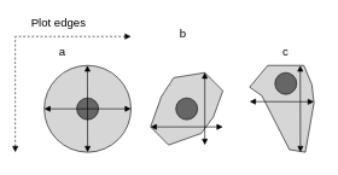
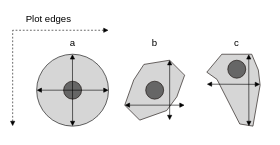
  <mxCell id="0" />
  <mxCell id="1" parent="0" />
  <mxCell id="2" value="" style="endArrow=none;html=1;startArrow=block;startFill=1;dashed=1;" parent="1" edge="1"><mxGeometry width="50" height="50" relative="1" as="geometry"><mxPoint x="20" y="210" as="sourcePoint" /><mxPoint x="20" y="50" as="targetPoint" /></mxGeometry></mxCell>
  <mxCell id="3" value="" style="endArrow=none;html=1;startArrow=block;startFill=1;dashed=1;" parent="1" edge="1"><mxGeometry width="50" height="50" relative="1" as="geometry"><mxPoint x="180" y="50" as="sourcePoint" /><mxPoint x="20" y="50" as="targetPoint" /></mxGeometry></mxCell>
  <mxCell id="4" value="" style="group" parent="1" vertex="1" connectable="0"><mxGeometry x="207" y="100" width="100" height="120" as="geometry" /></mxCell>
  <mxCell id="5" value="" style="verticalLabelPosition=bottom;verticalAlign=top;html=1;shape=mxgraph.basic.polygon;polyCoords=[[0.32,0.07],[0.75,0],[1,0.25],[0.87,0.61],[0.7,0.84],[0.25,1],[0,0.75],[0.15,0.33]];polyline=0;strokeColor=#0D0400;fillColor=#D6D6D6;" parent="4" vertex="1"><mxGeometry width="100" height="100" as="geometry" /></mxCell>
  <mxCell id="6" value="" style="ellipse;whiteSpace=wrap;html=1;aspect=fixed;fontColor=#ffffff;strokeColor=#0D0400;fillColor=#666666;" parent="4" vertex="1"><mxGeometry x="35" y="35" width="30" height="30" as="geometry" /></mxCell>
  <mxCell id="7" value="" style="endArrow=block;html=1;startArrow=block;startFill=1;endFill=1;exitX=0;exitY=0.5;exitDx=0;exitDy=0;" parent="4" edge="1"><mxGeometry width="50" height="50" relative="1" as="geometry"><mxPoint y="75" as="sourcePoint" /><mxPoint x="100" y="75" as="targetPoint" /></mxGeometry></mxCell>
  <mxCell id="8" value="" style="endArrow=block;html=1;startArrow=block;startFill=1;endFill=1;entryX=0.75;entryY=-0.003;entryDx=0;entryDy=0;entryPerimeter=0;" parent="4" target="5" edge="1"><mxGeometry width="50" height="50" relative="1" as="geometry"><mxPoint x="75" y="100" as="sourcePoint" /><mxPoint x="75" y="30" as="targetPoint" /></mxGeometry></mxCell>
  <mxCell id="9" value="" style="group" parent="1" vertex="1" connectable="0"><mxGeometry x="60" y="90" width="120" height="120" as="geometry" /></mxCell>
  <mxCell id="10" value="" style="ellipse;whiteSpace=wrap;html=1;aspect=fixed;fillColor=#D6D6D6;" parent="9" vertex="1"><mxGeometry width="120" height="120" as="geometry" /></mxCell>
  <mxCell id="11" value="" style="ellipse;whiteSpace=wrap;html=1;aspect=fixed;fontColor=#ffffff;strokeColor=#0D0400;fillColor=#666666;" parent="9" vertex="1"><mxGeometry x="45" y="45" width="30" height="30" as="geometry" /></mxCell>
  <mxCell id="12" value="" style="endArrow=block;html=1;startArrow=block;startFill=1;endFill=1;" parent="9" edge="1"><mxGeometry width="50" height="50" relative="1" as="geometry"><mxPoint x="60" y="120" as="sourcePoint" /><mxPoint x="59.76" as="targetPoint" /></mxGeometry></mxCell>
  <mxCell id="13" value="" style="endArrow=block;html=1;startArrow=block;startFill=1;endFill=1;exitX=0;exitY=0.5;exitDx=0;exitDy=0;" parent="9" source="10" edge="1"><mxGeometry width="50" height="50" relative="1" as="geometry"><mxPoint x="120.24" y="180" as="sourcePoint" /><mxPoint x="120" y="60" as="targetPoint" /></mxGeometry></mxCell>
- <mxCell id="14" value="&lt;font style=&quot;font-size: 16px;&quot;&gt;a&lt;/font&gt;" style="text;html=1;strokeColor=none;fillColor=none;align=center;verticalAlign=middle;whiteSpace=wrap;rounded=0;fontSize=16;" parent="1" vertex="1"><mxGeometry x="65" y="60" width="40" height="20" as="geometry" /></mxCell>
- <mxCell id="15" value="&lt;font style=&quot;font-size: 16px;&quot;&gt;b&lt;/font&gt;" style="text;html=1;strokeColor=none;fillColor=none;align=center;verticalAlign=middle;whiteSpace=wrap;rounded=0;fontSize=16;" parent="1" vertex="1"><mxGeometry x="232" y="35" width="40" height="20" as="geometry" /></mxCell>
+ <mxCell id="14" value="&lt;font style=&quot;font-size: 16px;&quot;&gt;a&lt;/font&gt;" style="text;html=1;strokeColor=none;fillColor=none;align=center;verticalAlign=middle;whiteSpace=wrap;rounded=0;fontSize=16;" parent="1" vertex="1"><mxGeometry x="100" y="60" width="40" height="20" as="geometry" /></mxCell>
+ <mxCell id="15" value="&lt;font style=&quot;font-size: 16px;&quot;&gt;b&lt;/font&gt;" style="text;html=1;strokeColor=none;fillColor=none;align=center;verticalAlign=middle;whiteSpace=wrap;rounded=0;fontSize=16;" parent="1" vertex="1"><mxGeometry x="237" y="60" width="40" height="20" as="geometry" /></mxCell>
  <mxCell id="16" value="&lt;font style=&quot;font-size: 16px;&quot;&gt;c&lt;/font&gt;" style="text;html=1;strokeColor=none;fillColor=none;align=center;verticalAlign=middle;whiteSpace=wrap;rounded=0;fontSize=16;" parent="1" vertex="1"><mxGeometry x="374" y="60" width="40" height="20" as="geometry" /></mxCell>
  <mxCell id="17" value="&lt;font style=&quot;font-size: 16px;&quot;&gt;Plot edges&lt;/font&gt;" style="text;html=1;strokeColor=none;fillColor=none;align=center;verticalAlign=middle;whiteSpace=wrap;rounded=0;fontSize=16;" parent="1" vertex="1"><mxGeometry x="20" y="20" width="120" height="20" as="geometry" /></mxCell>
  <mxCell id="18" value="" style="verticalLabelPosition=bottom;verticalAlign=top;html=1;shape=mxgraph.basic.polygon;polyCoords=[[0.25,0],[0.75,0],[0.86,0.22],[0.89,0.43],[0.77,1],[0.55,0.97],[0.17,0.35],[0,0.25]];polyline=0;strokeColor=#0D0400;fillColor=#D6D6D6;" parent="1" vertex="1"><mxGeometry x="344" y="90" width="100" height="120" as="geometry" /></mxCell>
  <mxCell id="19" value="" style="ellipse;whiteSpace=wrap;html=1;aspect=fixed;fontColor=#ffffff;strokeColor=#0D0400;fillColor=#666666;" parent="1" vertex="1"><mxGeometry x="379" y="100" width="30" height="30" as="geometry" /></mxCell>
  <mxCell id="20" value="" style="endArrow=block;html=1;startArrow=block;startFill=1;endFill=1;exitX=0;exitY=0.5;exitDx=0;exitDy=0;entryX=0.889;entryY=0.419;entryDx=0;entryDy=0;entryPerimeter=0;" parent="1" target="18" edge="1"><mxGeometry x="364" y="330" width="50" height="50" as="geometry"><mxPoint x="344" y="140" as="sourcePoint" /><mxPoint x="430" y="140" as="targetPoint" /></mxGeometry></mxCell>
  <mxCell id="21" value="" style="endArrow=block;html=1;startArrow=block;startFill=1;endFill=1;" parent="1" edge="1"><mxGeometry x="364" y="320" width="50" height="50" as="geometry"><mxPoint x="414.24" y="210" as="sourcePoint" /><mxPoint x="414" y="90" as="targetPoint" /></mxGeometry></mxCell>
